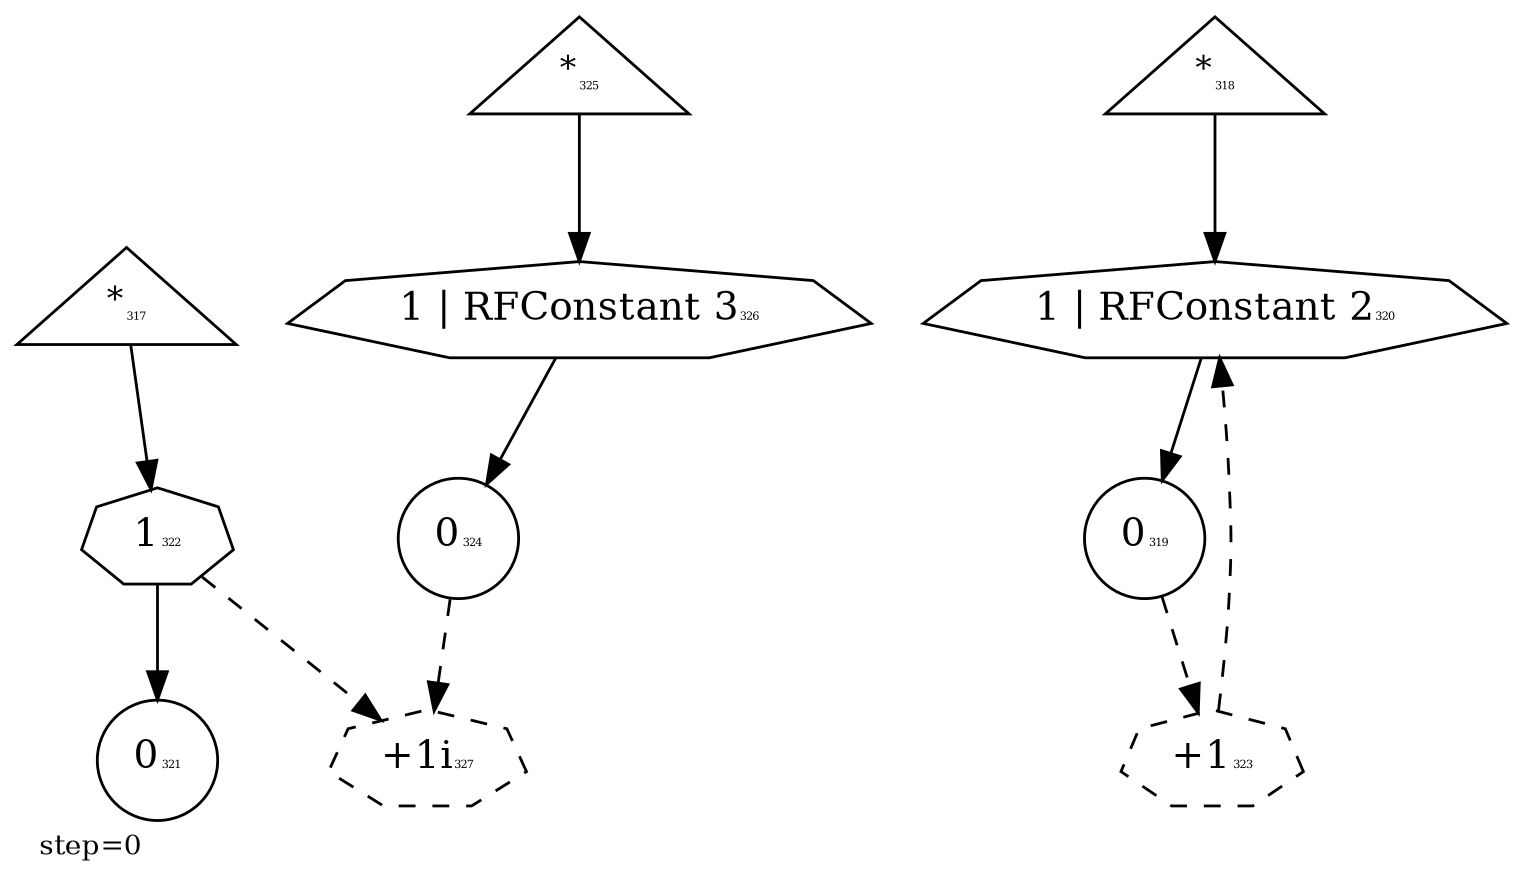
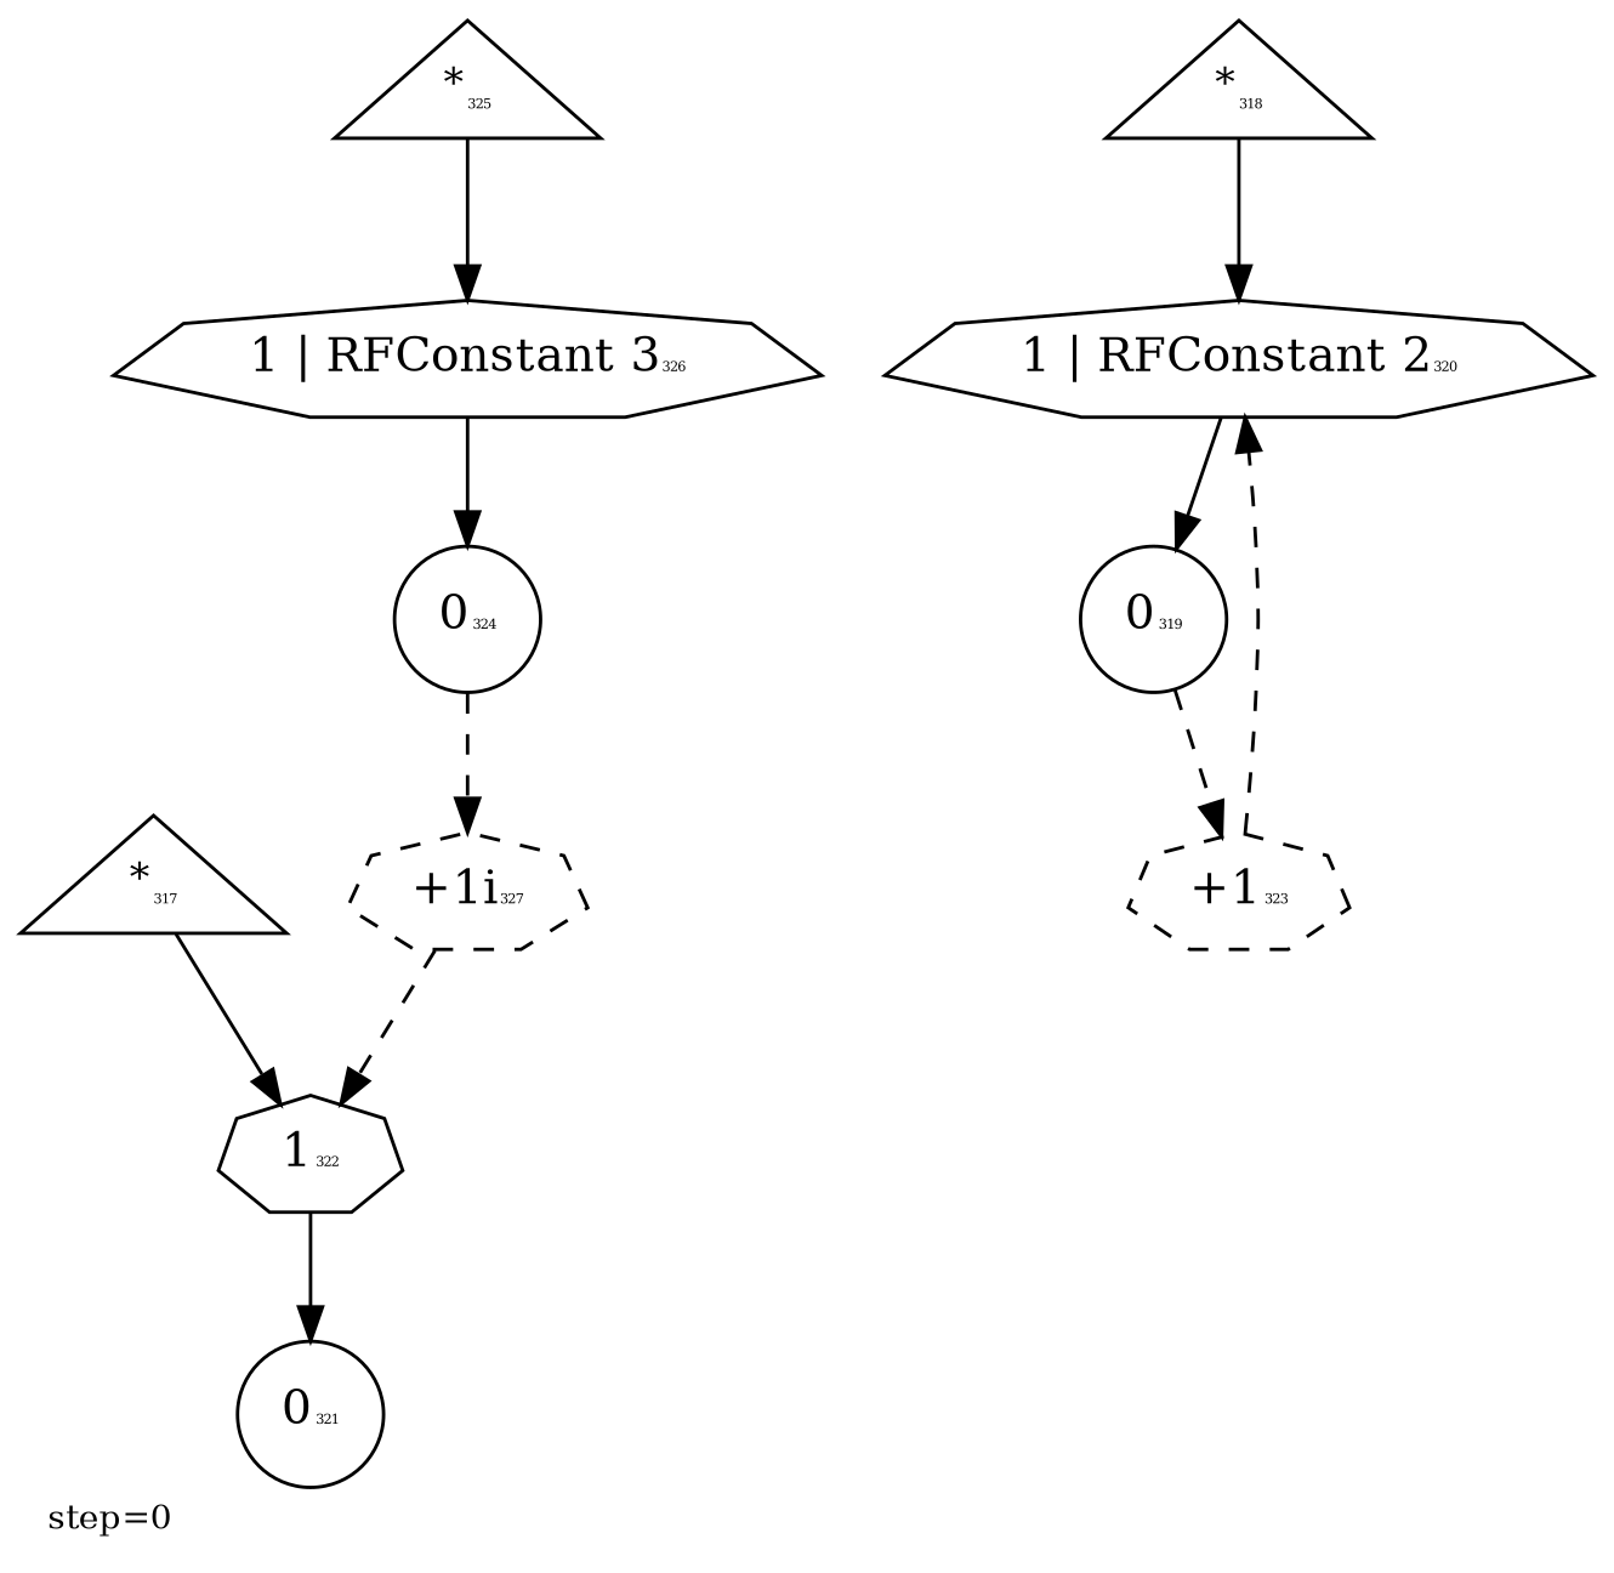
  digraph {
    fontsize=10
    label="step=0"
    labeljust=left
    labelloc=bottom
    node [color=black labelfontcolor=black peripheries=1 shape=septagon]
    edge [color=black]
    n1 [label=<<SUP>*</SUP><FONT POINT-SIZE='4'>317</FONT>> shape=triangle]
    n2 [label=<1<FONT POINT-SIZE='4'>322</FONT>> labelfontcolor=""]
    n3 [label=<0<FONT POINT-SIZE='4'>321</FONT>> shape=circle]
    n4 [label=<<SUP>*</SUP><FONT POINT-SIZE='4'>318</FONT>> shape=triangle]
    n5 [label=<1 | RFConstant 2<FONT POINT-SIZE='4'>320</FONT>> labelfontcolor=""]
    n6 [label=<0<FONT POINT-SIZE='4'>319</FONT>> shape=circle]
    n7 [label=<+1<FONT POINT-SIZE='4'>323</FONT>> style=dashed labelfontcolor=""]
    n8 [label=<0<FONT POINT-SIZE='4'>324</FONT>> shape=circle]
    n9 [label=<+1i<FONT POINT-SIZE='4'>327</FONT>> style=dashed labelfontcolor=""]
    n10 [label=<<SUP>*</SUP><FONT POINT-SIZE='4'>325</FONT>> shape=triangle]
    n11 [label=<1 | RFConstant 3<FONT POINT-SIZE='4'>326</FONT>> labelfontcolor=""]
    n1 -> n2
    n2 -> n3
    n4 -> n5
    n5 -> n6
    n6 -> n7 [style=dashed]
    n7 -> n5 [style=dashed]
    n8 -> n9 [style=dashed]
-   n2 -> n9 [style=dashed]
+   n9 -> n2 [style=dashed]
    n10 -> n11
    n11 -> n8
  }
